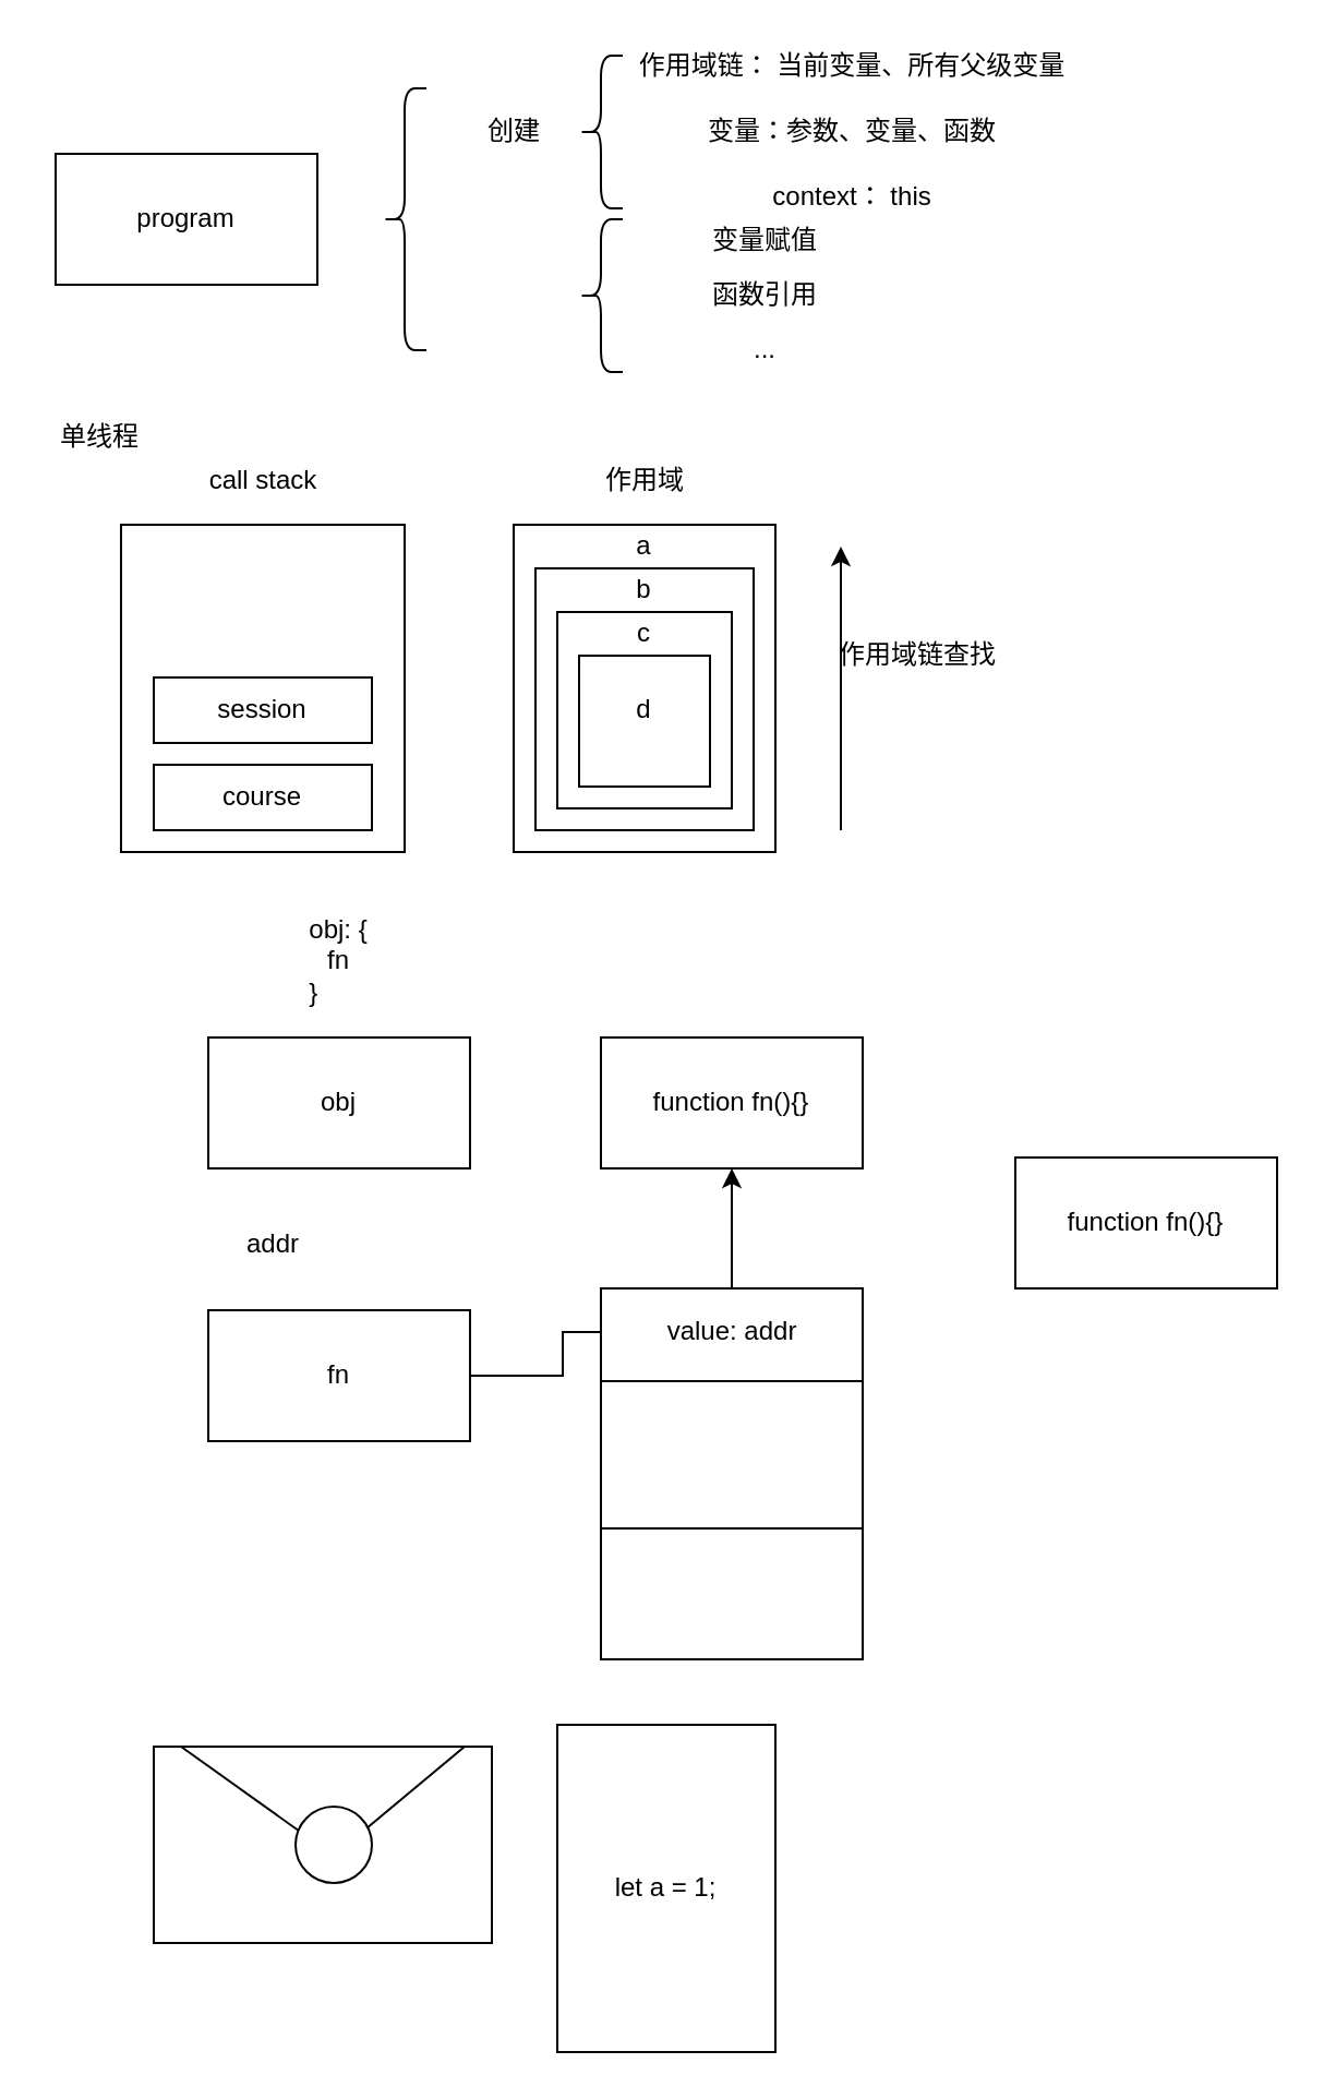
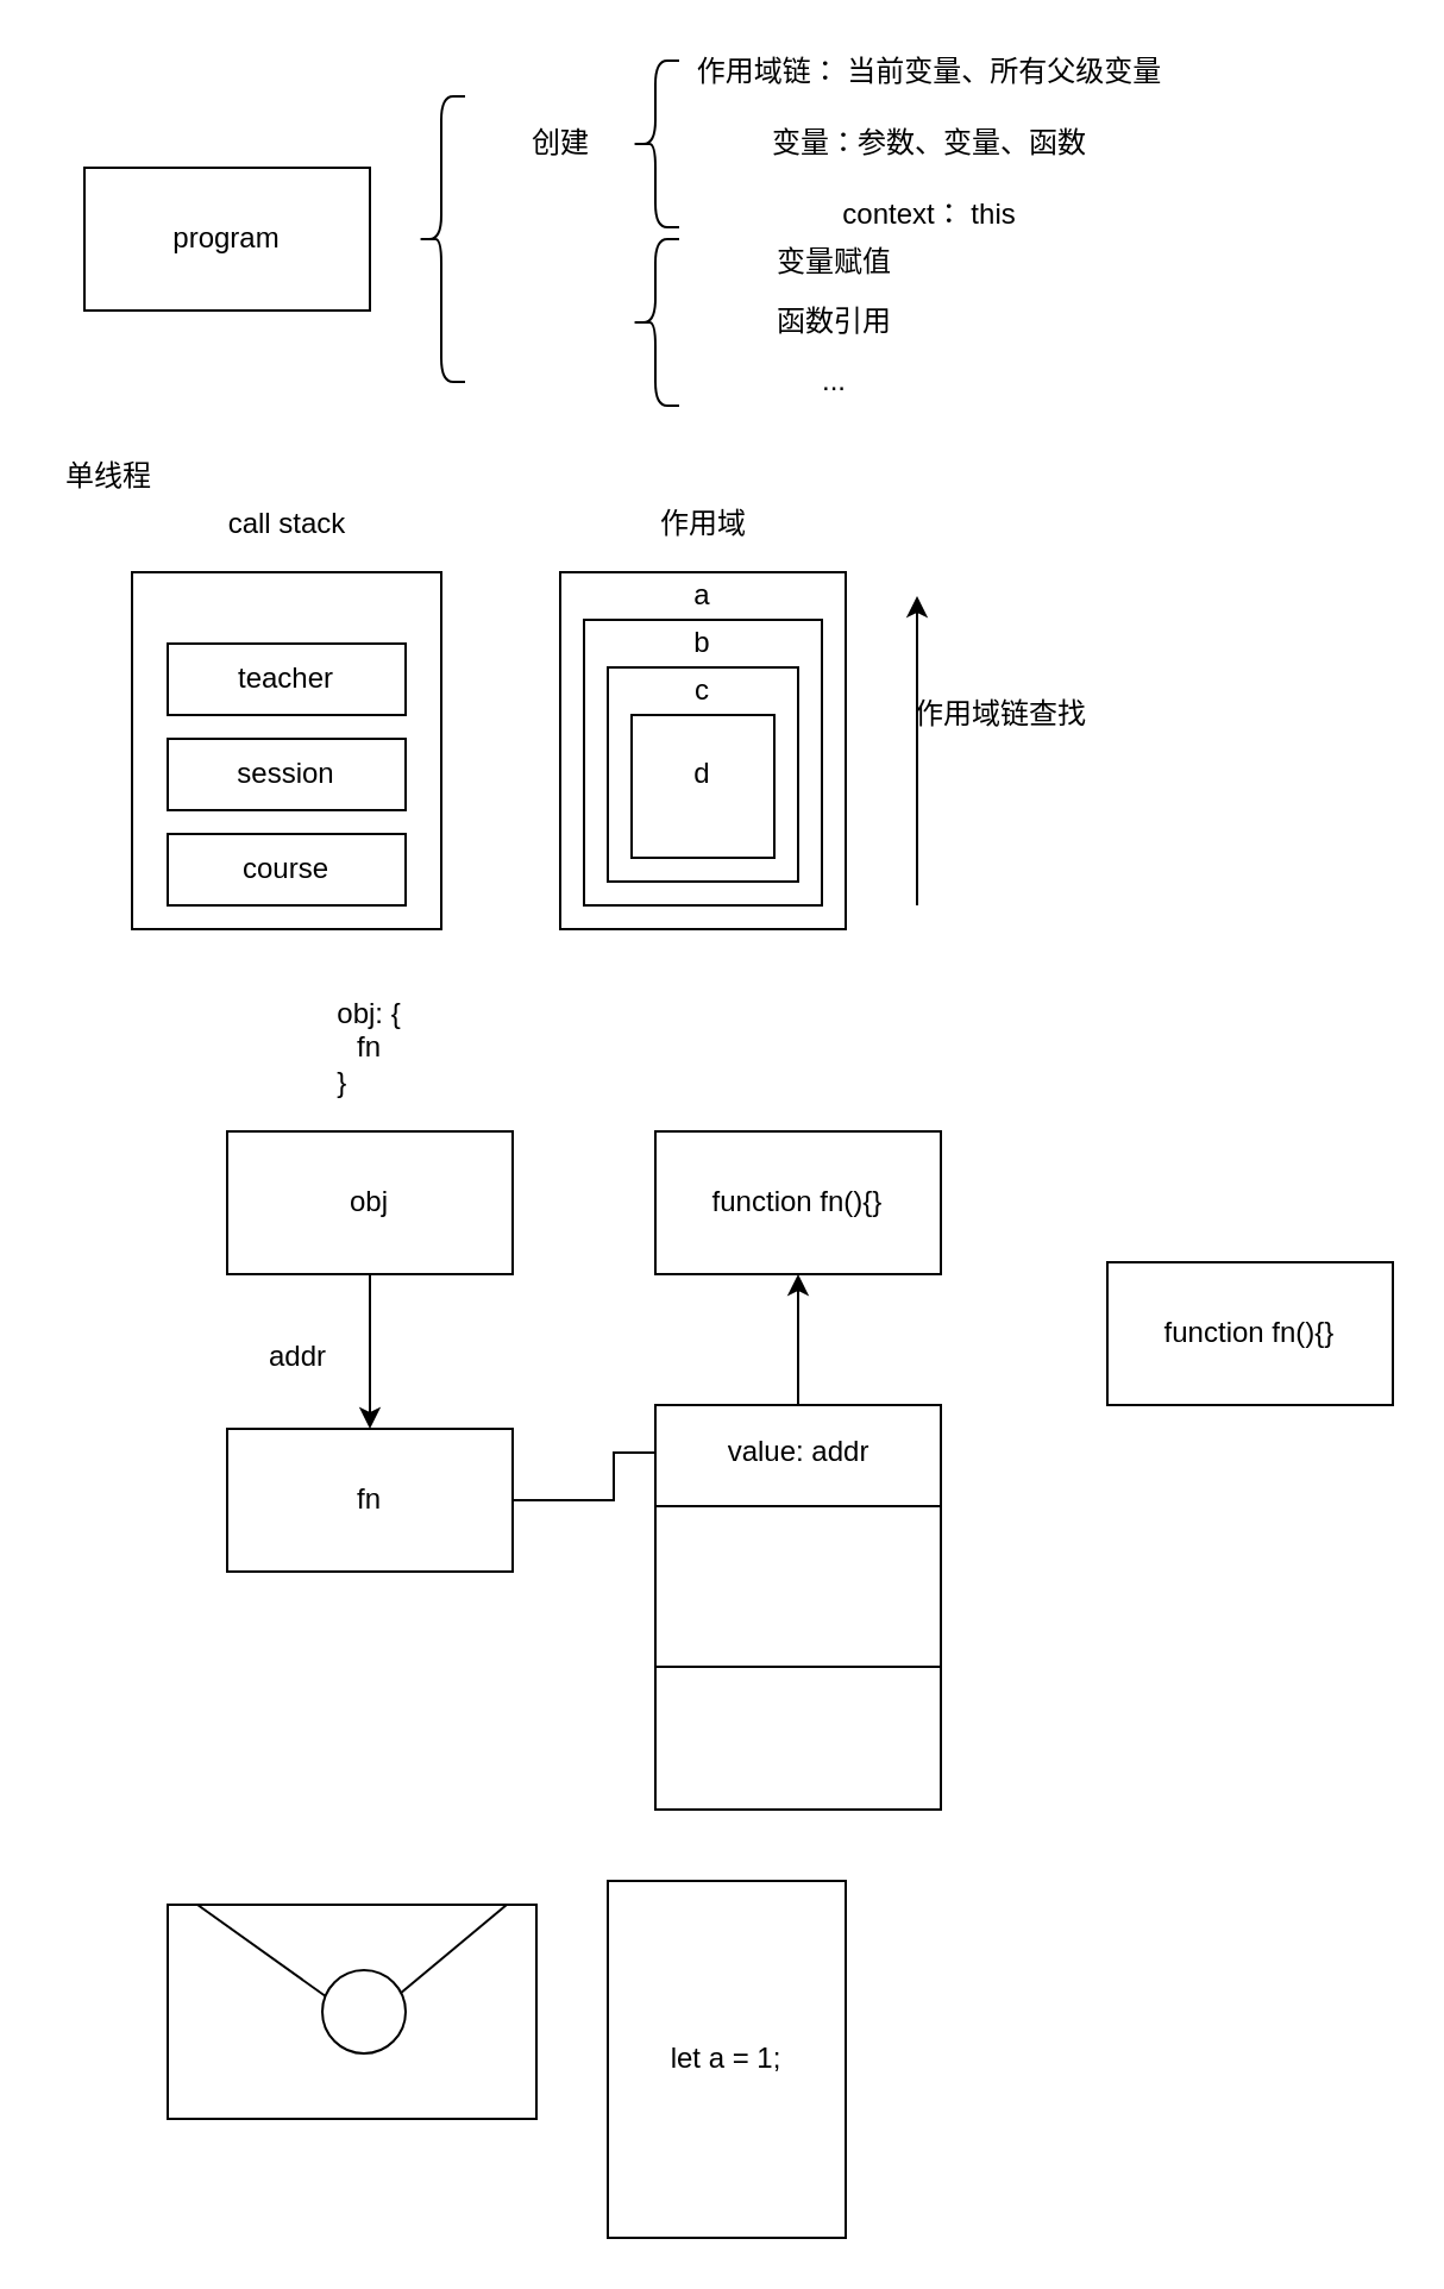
  <mxCell id="0" />
  <mxCell id="1" parent="0" />
- <mxCell id="2" value="program" style="rounded=0;whiteSpace=wrap;html=1;" vertex="1" parent="1"><mxGeometry x="25" y="70" width="120" height="60" as="geometry" /></mxCell>
+ <mxCell id="2" value="program" style="rounded=0;whiteSpace=wrap;html=1;" vertex="1" parent="1"><mxGeometry x="35" y="70" width="120" height="60" as="geometry" /></mxCell>
  <mxCell id="3" value="" style="shape=curlyBracket;whiteSpace=wrap;html=1;rounded=1;" vertex="1" parent="1"><mxGeometry x="175" y="40" width="20" height="120" as="geometry" /></mxCell>
  <mxCell id="4" value="创建" style="text;html=1;align=center;verticalAlign=middle;resizable=0;points=[];autosize=1;strokeColor=none;" vertex="1" parent="1"><mxGeometry x="215" y="50" width="40" height="20" as="geometry" /></mxCell>
  <mxCell id="5" value="" style="shape=curlyBracket;whiteSpace=wrap;html=1;rounded=1;" vertex="1" parent="1"><mxGeometry x="265" y="25" width="20" height="70" as="geometry" /></mxCell>
  <mxCell id="6" value="作用域链： 当前变量、所有父级变量" style="text;html=1;align=center;verticalAlign=middle;resizable=0;points=[];autosize=1;strokeColor=none;" vertex="1" parent="1"><mxGeometry x="285" y="20" width="210" height="20" as="geometry" /></mxCell>
  <mxCell id="7" value="变量：参数、变量、函数" style="text;html=1;align=center;verticalAlign=middle;resizable=0;points=[];autosize=1;strokeColor=none;" vertex="1" parent="1"><mxGeometry x="315" y="50" width="150" height="20" as="geometry" /></mxCell>
  <mxCell id="8" value="context： this" style="text;html=1;align=center;verticalAlign=middle;resizable=0;points=[];autosize=1;strokeColor=none;" vertex="1" parent="1"><mxGeometry x="345" y="80" width="90" height="20" as="geometry" /></mxCell>
  <mxCell id="9" value="" style="shape=curlyBracket;whiteSpace=wrap;html=1;rounded=1;" vertex="1" parent="1"><mxGeometry x="265" y="100" width="20" height="70" as="geometry" /></mxCell>
  <mxCell id="10" value="变量赋值" style="text;html=1;align=center;verticalAlign=middle;resizable=0;points=[];autosize=1;strokeColor=none;" vertex="1" parent="1"><mxGeometry x="320" y="100" width="60" height="20" as="geometry" /></mxCell>
  <mxCell id="11" value="函数引用" style="text;html=1;align=center;verticalAlign=middle;resizable=0;points=[];autosize=1;strokeColor=none;" vertex="1" parent="1"><mxGeometry x="320" y="125" width="60" height="20" as="geometry" /></mxCell>
  <mxCell id="12" value="..." style="text;html=1;align=center;verticalAlign=middle;resizable=0;points=[];autosize=1;strokeColor=none;" vertex="1" parent="1"><mxGeometry x="335" y="150" width="30" height="20" as="geometry" /></mxCell>
  <mxCell id="13" value="" style="rounded=0;whiteSpace=wrap;html=1;" vertex="1" parent="1"><mxGeometry x="55" y="240" width="130" height="150" as="geometry" /></mxCell>
  <mxCell id="14" value="单线程" style="text;html=1;align=center;verticalAlign=middle;resizable=0;points=[];autosize=1;strokeColor=none;" vertex="1" parent="1"><mxGeometry x="20" y="190" width="50" height="20" as="geometry" /></mxCell>
  <mxCell id="15" value="call stack" style="text;html=1;align=center;verticalAlign=middle;resizable=0;points=[];autosize=1;strokeColor=none;" vertex="1" parent="1"><mxGeometry x="90" y="210" width="60" height="20" as="geometry" /></mxCell>
  <mxCell id="16" value="course" style="rounded=0;whiteSpace=wrap;html=1;" vertex="1" parent="1"><mxGeometry x="70" y="350" width="100" height="30" as="geometry" /></mxCell>
  <mxCell id="17" value="session" style="rounded=0;whiteSpace=wrap;html=1;" vertex="1" parent="1"><mxGeometry x="70" y="310" width="100" height="30" as="geometry" /></mxCell>
+ <mxCell id="18" value="teacher" style="rounded=0;whiteSpace=wrap;html=1;" vertex="1" parent="1"><mxGeometry x="70" y="270" width="100" height="30" as="geometry" /></mxCell>
  <mxCell id="19" value="" style="rounded=0;whiteSpace=wrap;html=1;" vertex="1" parent="1"><mxGeometry x="235" y="240" width="120" height="150" as="geometry" /></mxCell>
  <mxCell id="20" value="作用域" style="text;html=1;align=center;verticalAlign=middle;resizable=0;points=[];autosize=1;strokeColor=none;" vertex="1" parent="1"><mxGeometry x="270" y="210" width="50" height="20" as="geometry" /></mxCell>
  <mxCell id="21" value="" style="rounded=0;whiteSpace=wrap;html=1;" vertex="1" parent="1"><mxGeometry x="245" y="260" width="100" height="120" as="geometry" /></mxCell>
  <mxCell id="22" value="" style="rounded=0;whiteSpace=wrap;html=1;" vertex="1" parent="1"><mxGeometry x="255" y="280" width="80" height="90" as="geometry" /></mxCell>
  <mxCell id="23" value="" style="rounded=0;whiteSpace=wrap;html=1;" vertex="1" parent="1"><mxGeometry x="265" y="300" width="60" height="60" as="geometry" /></mxCell>
  <mxCell id="24" value="d" style="text;html=1;strokeColor=none;fillColor=none;align=center;verticalAlign=middle;whiteSpace=wrap;rounded=0;" vertex="1" parent="1"><mxGeometry x="275" y="315" width="40" height="20" as="geometry" /></mxCell>
  <mxCell id="25" value="c" style="text;html=1;strokeColor=none;fillColor=none;align=center;verticalAlign=middle;whiteSpace=wrap;rounded=0;" vertex="1" parent="1"><mxGeometry x="275" y="280" width="40" height="20" as="geometry" /></mxCell>
  <mxCell id="26" value="b" style="text;html=1;strokeColor=none;fillColor=none;align=center;verticalAlign=middle;whiteSpace=wrap;rounded=0;" vertex="1" parent="1"><mxGeometry x="275" y="260" width="40" height="20" as="geometry" /></mxCell>
  <mxCell id="27" value="a" style="text;html=1;strokeColor=none;fillColor=none;align=center;verticalAlign=middle;whiteSpace=wrap;rounded=0;" vertex="1" parent="1"><mxGeometry x="275" y="240" width="40" height="20" as="geometry" /></mxCell>
  <mxCell id="28" value="" style="endArrow=classic;html=1;" edge="1" parent="1"><mxGeometry width="50" height="50" relative="1" as="geometry"><mxPoint x="385" y="380" as="sourcePoint" /><mxPoint x="385" y="250" as="targetPoint" /></mxGeometry></mxCell>
  <mxCell id="29" value="作用域链查找" style="text;html=1;align=center;verticalAlign=middle;resizable=0;points=[];autosize=1;strokeColor=none;" vertex="1" parent="1"><mxGeometry x="375" y="290" width="90" height="20" as="geometry" /></mxCell>
+ <mxCell id="30" value="" style="edgeStyle=orthogonalEdgeStyle;rounded=0;orthogonalLoop=1;jettySize=auto;html=1;" edge="1" parent="1" source="31" target="34"><mxGeometry relative="1" as="geometry" /></mxCell>
  <mxCell id="31" value="obj" style="rounded=0;whiteSpace=wrap;html=1;" vertex="1" parent="1"><mxGeometry x="95" y="475" width="120" height="60" as="geometry" /></mxCell>
  <mxCell id="32" value="obj: {&lt;br&gt;fn&lt;br&gt;&lt;div style=&quot;text-align: left&quot;&gt;&lt;span&gt;}&lt;/span&gt;&lt;/div&gt;" style="text;html=1;strokeColor=none;fillColor=none;align=center;verticalAlign=middle;whiteSpace=wrap;rounded=0;" vertex="1" parent="1"><mxGeometry x="135" y="430" width="40" height="20" as="geometry" /></mxCell>
  <mxCell id="33" value="" style="edgeStyle=orthogonalEdgeStyle;rounded=0;orthogonalLoop=1;jettySize=auto;html=1;" edge="1" parent="1" source="34" target="40"><mxGeometry relative="1" as="geometry" /></mxCell>
  <mxCell id="34" value="fn" style="rounded=0;whiteSpace=wrap;html=1;" vertex="1" parent="1"><mxGeometry x="95" y="600" width="120" height="60" as="geometry" /></mxCell>
  <mxCell id="35" value="addr" style="text;html=1;strokeColor=none;fillColor=none;align=center;verticalAlign=middle;whiteSpace=wrap;rounded=0;" vertex="1" parent="1"><mxGeometry x="105" y="560" width="40" height="20" as="geometry" /></mxCell>
  <mxCell id="36" value="" style="edgeStyle=orthogonalEdgeStyle;rounded=0;orthogonalLoop=1;jettySize=auto;html=1;" edge="1" parent="1" source="37" target="41"><mxGeometry relative="1" as="geometry" /></mxCell>
  <mxCell id="37" value="" style="rounded=0;whiteSpace=wrap;html=1;" vertex="1" parent="1"><mxGeometry x="275" y="590" width="120" height="170" as="geometry" /></mxCell>
  <mxCell id="38" value="" style="endArrow=none;html=1;exitX=0;exitY=0.25;exitDx=0;exitDy=0;entryX=1;entryY=0.25;entryDx=0;entryDy=0;" edge="1" parent="1" source="37" target="37"><mxGeometry width="50" height="50" relative="1" as="geometry"><mxPoint x="235" y="610" as="sourcePoint" /><mxPoint x="285" y="560" as="targetPoint" /></mxGeometry></mxCell>
  <mxCell id="39" value="" style="endArrow=none;html=1;exitX=0;exitY=0.25;exitDx=0;exitDy=0;entryX=1;entryY=0.25;entryDx=0;entryDy=0;" edge="1" parent="1"><mxGeometry width="50" height="50" relative="1" as="geometry"><mxPoint x="275" y="700" as="sourcePoint" /><mxPoint x="395" y="700" as="targetPoint" /></mxGeometry></mxCell>
  <mxCell id="40" value="value: addr" style="text;html=1;align=center;verticalAlign=middle;resizable=0;points=[];autosize=1;strokeColor=none;" vertex="1" parent="1"><mxGeometry x="300" y="600" width="70" height="20" as="geometry" /></mxCell>
  <mxCell id="41" value="function fn(){}" style="rounded=0;whiteSpace=wrap;html=1;" vertex="1" parent="1"><mxGeometry x="275" y="475" width="120" height="60" as="geometry" /></mxCell>
  <mxCell id="42" value="function fn(){}" style="rounded=0;whiteSpace=wrap;html=1;" vertex="1" parent="1"><mxGeometry x="465" y="530" width="120" height="60" as="geometry" /></mxCell>
  <mxCell id="43" value="" style="rounded=0;whiteSpace=wrap;html=1;" vertex="1" parent="1"><mxGeometry x="70" y="800" width="155" height="90" as="geometry" /></mxCell>
  <mxCell id="44" value="" style="endArrow=none;html=1;" edge="1" parent="1"><mxGeometry width="50" height="50" relative="1" as="geometry"><mxPoint x="152.5" y="850" as="sourcePoint" /><mxPoint x="212.5" y="800" as="targetPoint" /></mxGeometry></mxCell>
  <mxCell id="45" value="" style="endArrow=none;html=1;" edge="1" parent="1"><mxGeometry width="50" height="50" relative="1" as="geometry"><mxPoint x="82.5" y="800" as="sourcePoint" /><mxPoint x="152.5" y="850" as="targetPoint" /></mxGeometry></mxCell>
  <mxCell id="46" value="" style="ellipse;whiteSpace=wrap;html=1;aspect=fixed;" vertex="1" parent="1"><mxGeometry x="135" y="827.5" width="35" height="35" as="geometry" /></mxCell>
  <mxCell id="47" value="let a = 1;" style="rounded=0;whiteSpace=wrap;html=1;" vertex="1" parent="1"><mxGeometry x="255" y="790" width="100" height="150" as="geometry" /></mxCell>
